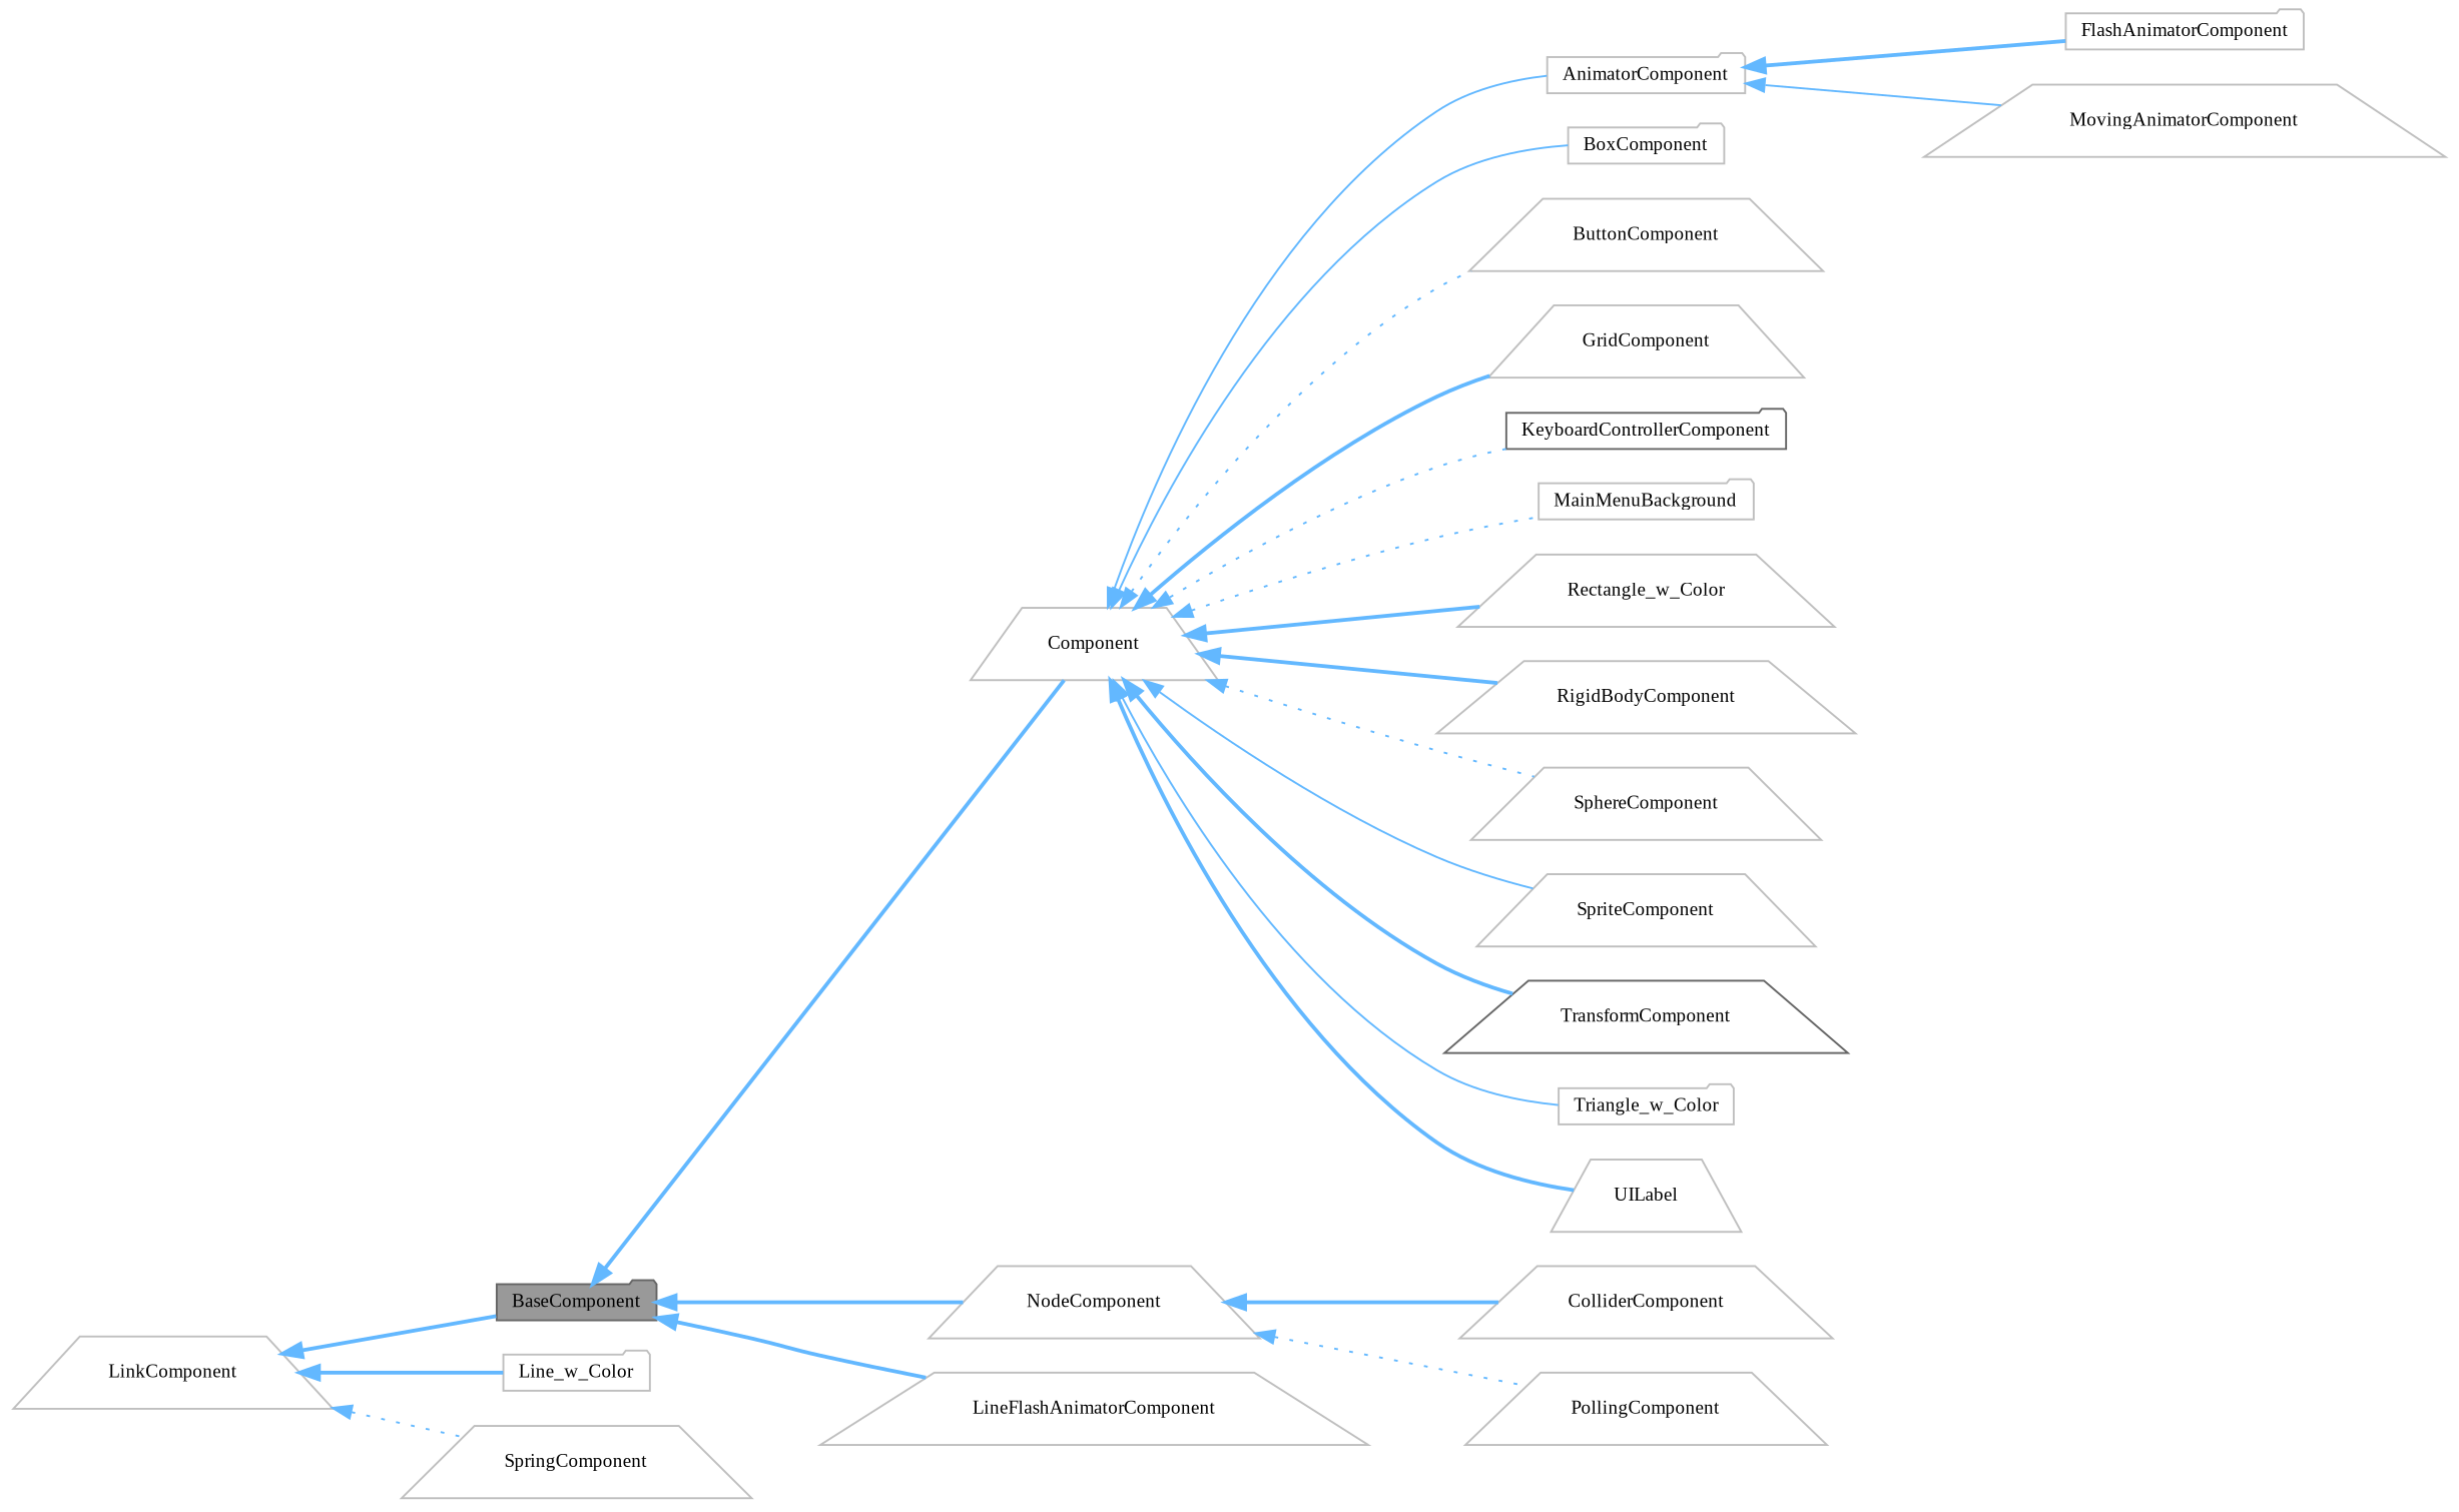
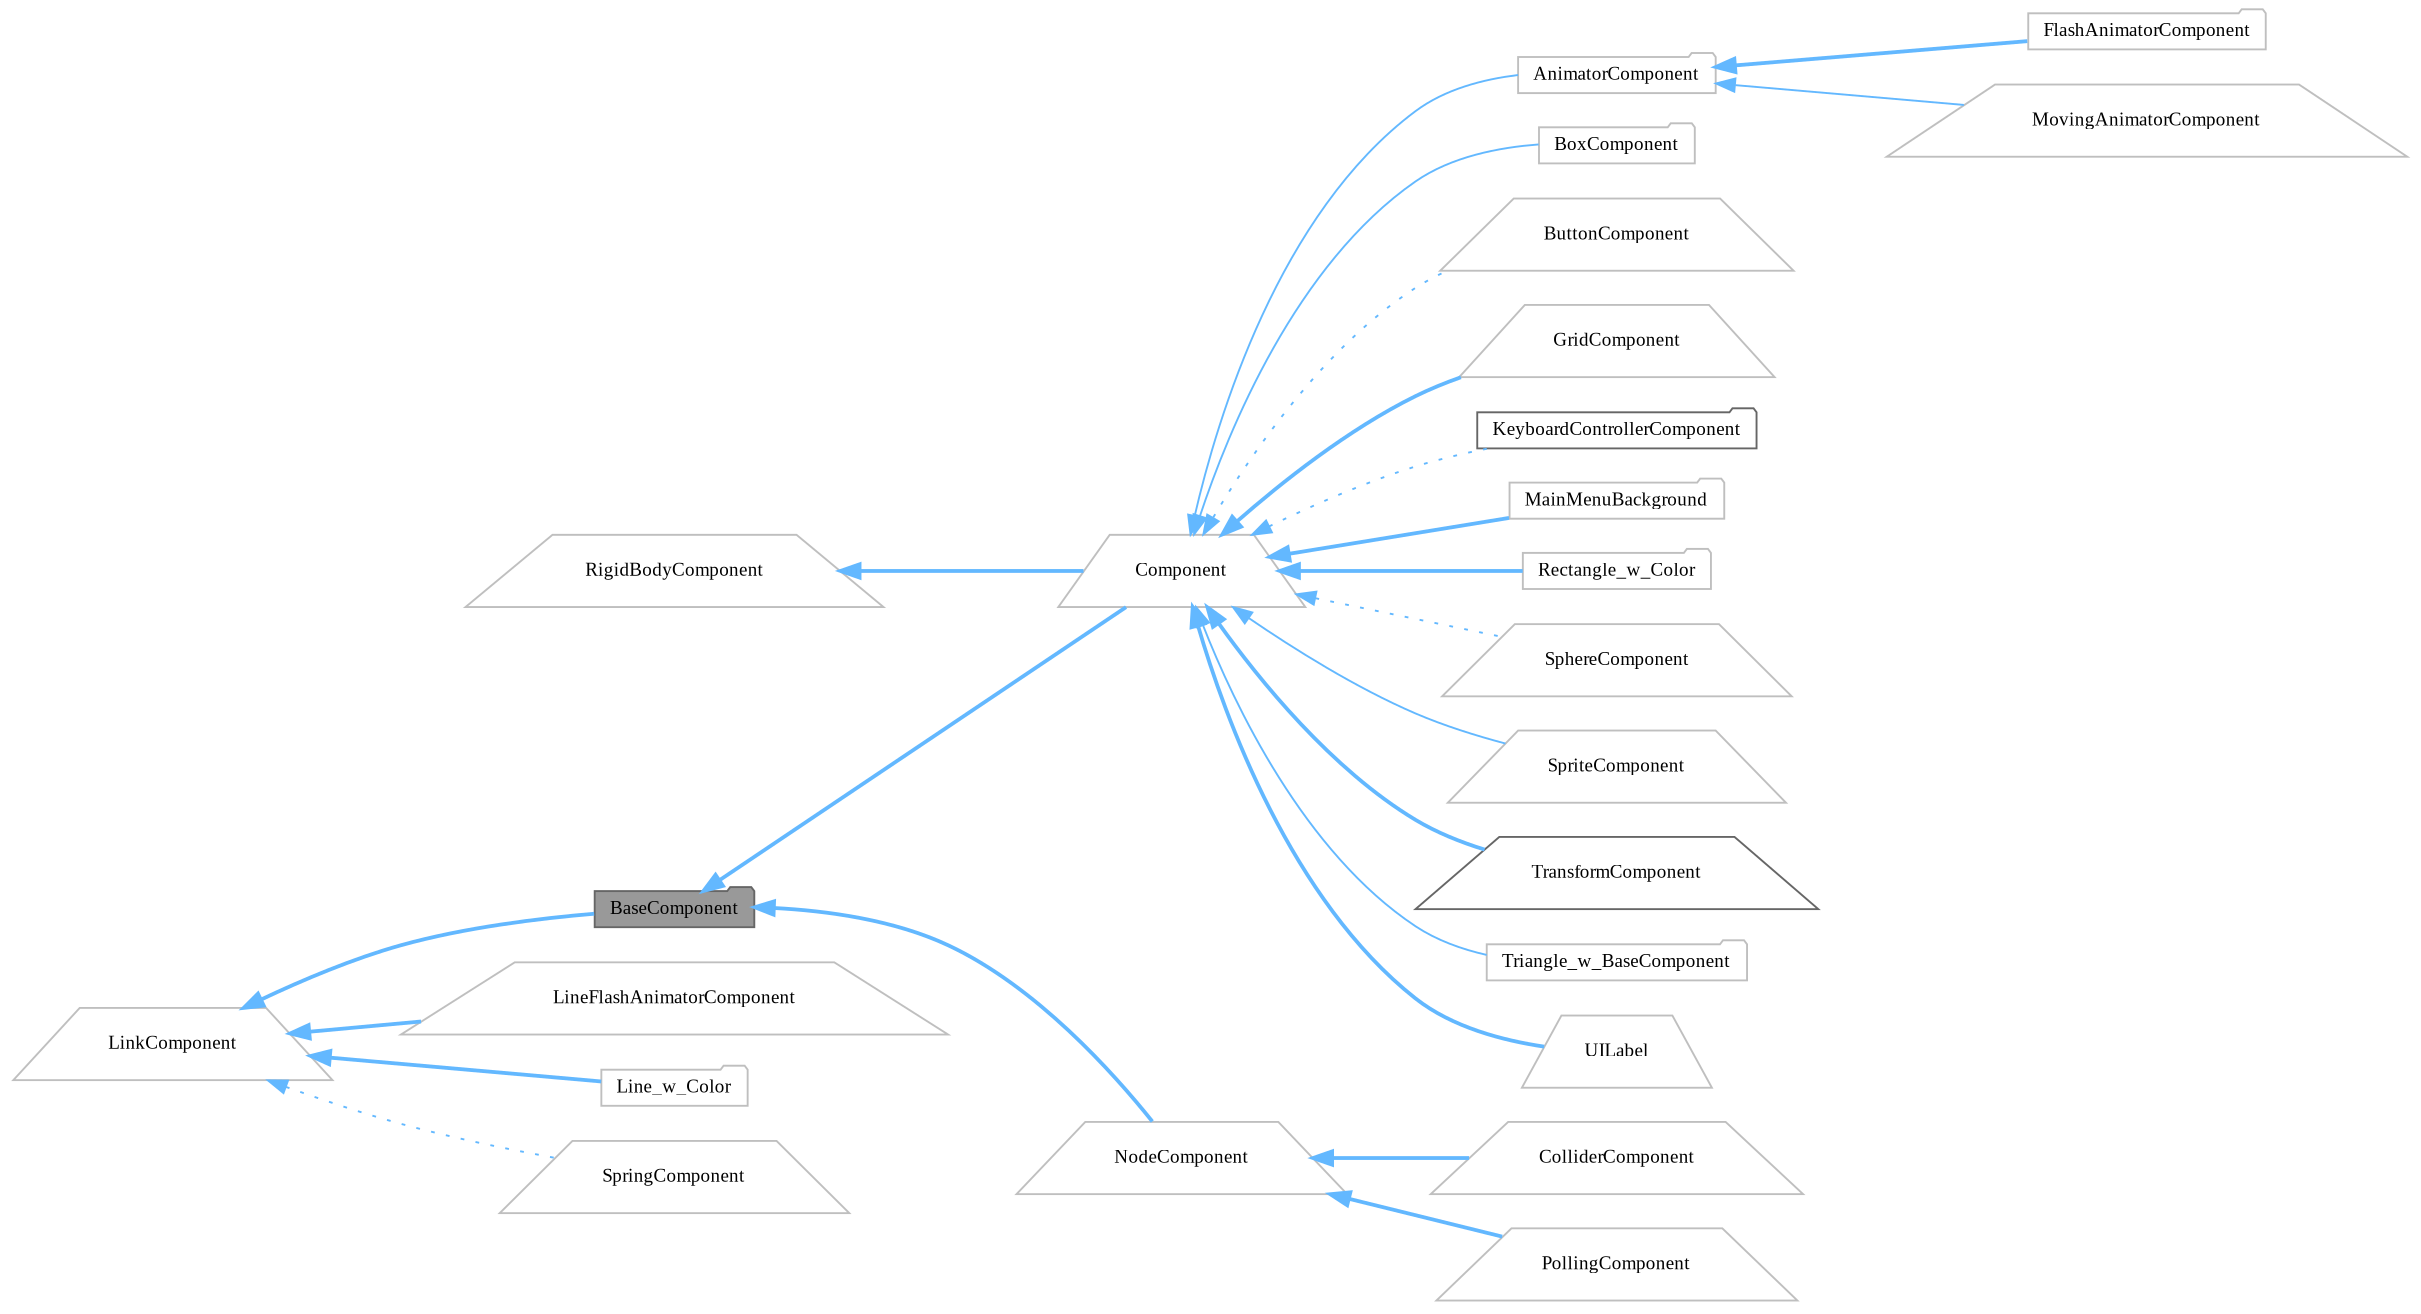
  digraph {
    fontname="Liberation Serif"
    rankdir=LR
    node [color=grey75 fillcolor=white fontname="Liberation Serif" fontsize=10 shape=trapezium style=filled]
    edge [color=steelblue1 dir=back fontname="Liberation Serif" fontsize=10 labelfontname=Helvetica labelfontsize=10 style=bold]
    n1 [color=gray40 fillcolor=grey60 fontcolor=black height=0.2 label=BaseComponent shape=folder width=0.4]
    n2 [height=0.2 label=Component width=0.4]
    n3 [height=0.2 label=NodeComponent width=0.4]
    n4 [height=0.2 label=AnimatorComponent shape=folder width=0.4]
    n5 [height=0.2 label=BoxComponent shape=folder width=0.4]
    n6 [height=0.2 label=ButtonComponent width=0.4]
    n7 [height=0.2 label=GridComponent width=0.4]
    n8 [color=gray40 height=0.2 label=KeyboardControllerComponent shape=folder width=0.4]
    n9 [height=0.2 label=MainMenuBackground shape=folder width=0.4]
-   n10 [height=0.2 label=Rectangle_w_Color width=0.4]
+   n10 [height=0.2 label=Rectangle_w_Color shape=folder width=0.4]
    n11 [height=0.2 label=RigidBodyComponent width=0.4]
    n12 [height=0.2 label=SphereComponent width=0.4]
    n13 [height=0.2 label=SpriteComponent width=0.4]
    n14 [color=gray40 height=0.2 label=TransformComponent width=0.4]
-   n15 [height=0.2 label=Triangle_w_Color shape=folder width=0.4]
+   n15 [height=0.2 label=Triangle_w_BaseComponent shape=folder width=0.4]
    n16 [height=0.2 label=UILabel width=0.4]
    n17 [height=0.2 label=LinkComponent width=0.4]
    n18 [height=0.2 label=LineFlashAnimatorComponent width=0.4]
    n19 [height=0.2 label=Line_w_Color shape=folder width=0.4]
    n20 [height=0.2 label=SpringComponent width=0.4]
    n21 [height=0.2 label=ColliderComponent width=0.4]
    n22 [height=0.2 label=PollingComponent width=0.4]
    n23 [height=0.2 label=FlashAnimatorComponent shape=folder width=0.4]
    n24 [height=0.2 label=MovingAnimatorComponent width=0.4]
    n1 -> n2
    n1 -> n3
    n2 -> n4 [style=solid]
    n2 -> n5 [style=solid]
    n2 -> n6 [style=dotted]
    n2 -> n7
    n2 -> n8 [style=dotted]
-   n2 -> n9 [style=dotted]
+   n2 -> n9
    n2 -> n10
-   n2 -> n11
+   n11 -> n2
    n2 -> n12 [style=dotted]
    n2 -> n13 [style=solid]
    n2 -> n14
    n2 -> n15 [style=solid]
    n2 -> n16
    n3 -> n21
-   n3 -> n22 [style=dotted]
+   n3 -> n22
    n4 -> n23
    n4 -> n24 [style=solid]
    n17 -> n1
-   n1 -> n18
+   n17 -> n18
    n17 -> n19
    n17 -> n20 [style=dotted]
  }
